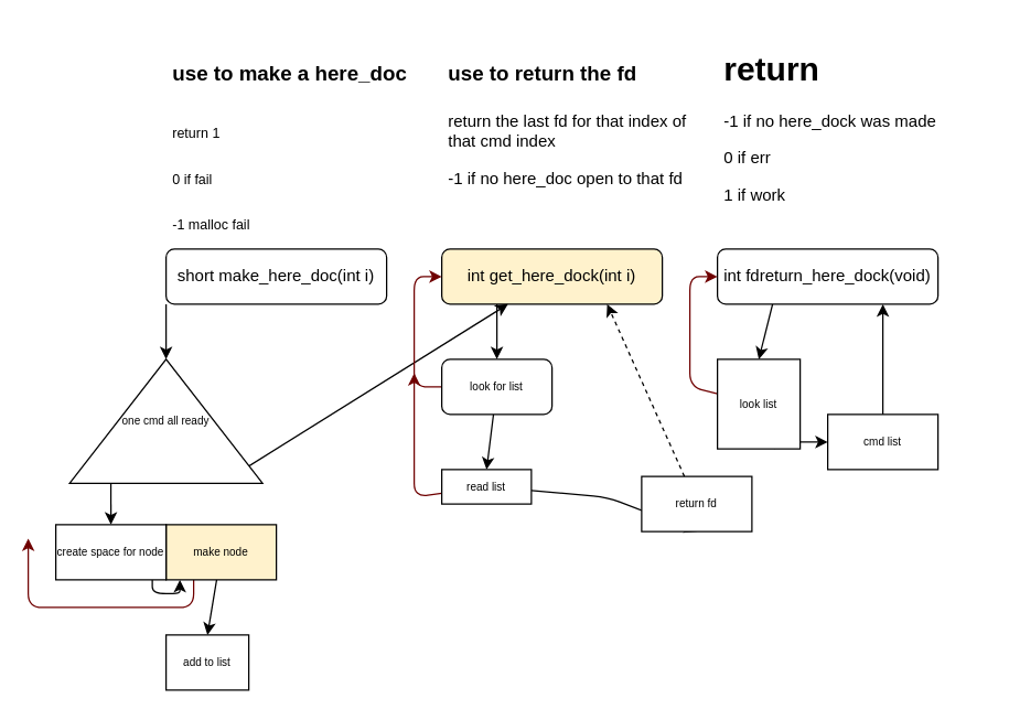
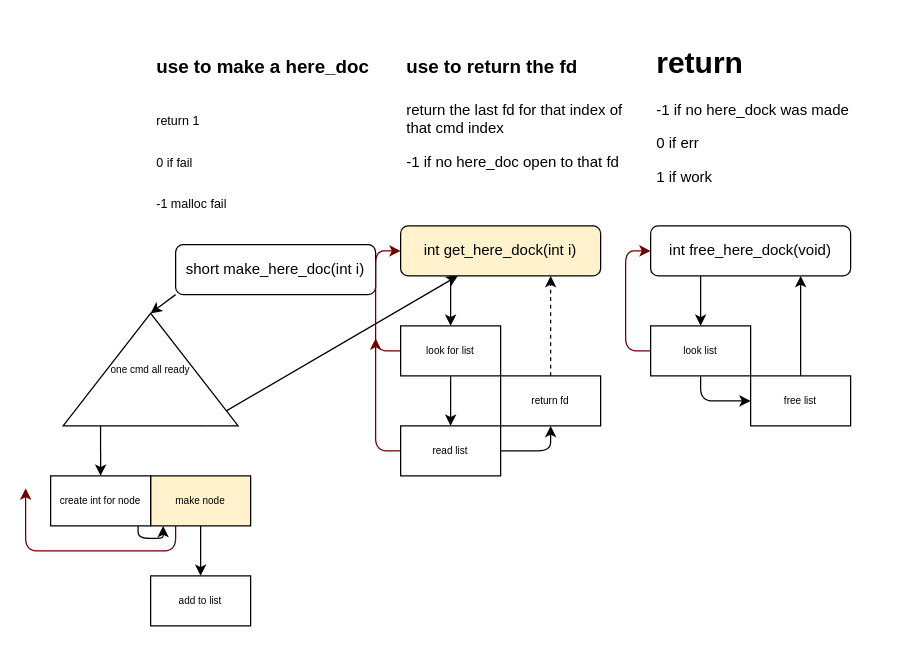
  <mxCell id="0" />
  <mxCell id="1" parent="0" />
  <mxCell id="2" style="edgeStyle=none;html=1;exitX=0;exitY=1;exitDx=0;exitDy=0;entryX=0;entryY=0.5;entryDx=0;entryDy=0;fontSize=8;" parent="1" source="3" target="13" edge="1"><mxGeometry relative="1" as="geometry" /></mxCell>
- <mxCell id="3" value="short make_here_doc(int i)" style="rounded=1;whiteSpace=wrap;html=1;" parent="1" vertex="1"><mxGeometry x="120" y="180" width="160" height="40" as="geometry" /></mxCell>
+ <mxCell id="3" value="short make_here_doc(int i)" style="rounded=1;whiteSpace=wrap;html=1;" parent="1" vertex="1"><mxGeometry x="140" y="195" width="160" height="40" as="geometry" /></mxCell>
  <mxCell id="4" style="edgeStyle=none;html=1;exitX=0.25;exitY=1;exitDx=0;exitDy=0;entryX=0.5;entryY=0;entryDx=0;entryDy=0;fontSize=8;" parent="1" source="5" target="22" edge="1"><mxGeometry relative="1" as="geometry" /></mxCell>
  <mxCell id="5" value="int get_here_dock(int i)" style="rounded=1;whiteSpace=wrap;html=1;fillColor=#fff2cc;" parent="1" vertex="1"><mxGeometry x="320" y="180" width="160" height="40" as="geometry" /></mxCell>
  <mxCell id="6" style="edgeStyle=none;html=1;exitX=0.25;exitY=1;exitDx=0;exitDy=0;entryX=0.5;entryY=0;entryDx=0;entryDy=0;fontSize=8;" parent="1" source="7" target="30" edge="1"><mxGeometry relative="1" as="geometry" /></mxCell>
- <mxCell id="7" value="int fdreturn_here_dock(void)" style="rounded=1;whiteSpace=wrap;html=1;" parent="1" vertex="1"><mxGeometry x="520" y="180" width="160" height="40" as="geometry" /></mxCell>
+ <mxCell id="7" value="int free_here_dock(void)" style="rounded=1;whiteSpace=wrap;html=1;" parent="1" vertex="1"><mxGeometry x="520" y="180" width="160" height="40" as="geometry" /></mxCell>
  <mxCell id="8" value="&lt;h1&gt;return&lt;/h1&gt;&lt;p&gt;-1 if no here_dock was made&lt;/p&gt;&lt;p&gt;0 if err&lt;/p&gt;&lt;p&gt;1 if work&lt;/p&gt;" style="text;html=1;strokeColor=none;fillColor=none;spacing=5;spacingTop=-20;whiteSpace=wrap;overflow=hidden;rounded=0;" parent="1" vertex="1"><mxGeometry x="520" y="30" width="190" height="120" as="geometry" /></mxCell>
  <mxCell id="9" value="&lt;h1 style=&quot;&quot;&gt;&lt;font style=&quot;font-size: 15px;&quot;&gt;use to return the fd&lt;/font&gt;&lt;/h1&gt;&lt;p&gt;return the last fd for that index of that cmd index&lt;/p&gt;&lt;p&gt;-1 if no here_doc open to that fd&lt;/p&gt;" style="text;html=1;strokeColor=none;fillColor=none;spacing=5;spacingTop=-20;whiteSpace=wrap;overflow=hidden;rounded=0;" parent="1" vertex="1"><mxGeometry x="320" y="30" width="190" height="120" as="geometry" /></mxCell>
  <mxCell id="10" value="&lt;h1&gt;&lt;font style=&quot;font-size: 15px;&quot;&gt;use to make a here_doc&lt;/font&gt;&lt;/h1&gt;&lt;p style=&quot;&quot;&gt;&lt;font style=&quot;font-size: 10px;&quot;&gt;return 1&lt;/font&gt;&lt;/p&gt;&lt;p style=&quot;&quot;&gt;&lt;font style=&quot;font-size: 10px;&quot;&gt;0 if fail&lt;/font&gt;&lt;/p&gt;&lt;p style=&quot;&quot;&gt;&lt;font style=&quot;font-size: 10px;&quot;&gt;-1 malloc fail&lt;/font&gt;&lt;/p&gt;" style="text;html=1;strokeColor=none;fillColor=none;spacing=5;spacingTop=-20;whiteSpace=wrap;overflow=hidden;rounded=0;fontSize=15;" parent="1" vertex="1"><mxGeometry x="120" y="20" width="190" height="160" as="geometry" /></mxCell>
  <mxCell id="11" style="edgeStyle=none;html=1;fontSize=8;exitX=0;exitY=0.786;exitDx=0;exitDy=0;exitPerimeter=0;" parent="1" source="13" target="5" edge="1"><mxGeometry relative="1" as="geometry"><mxPoint x="160" y="360" as="sourcePoint" /></mxGeometry></mxCell>
  <mxCell id="12" style="edgeStyle=none;html=1;entryX=0.5;entryY=0;entryDx=0;entryDy=0;fontSize=8;exitX=0;exitY=0.214;exitDx=0;exitDy=0;exitPerimeter=0;" parent="1" source="13" target="17" edge="1"><mxGeometry relative="1" as="geometry"><mxPoint x="80" y="360" as="sourcePoint" /></mxGeometry></mxCell>
- <mxCell id="13" value="&lt;p style=&quot;line-height: 0%;&quot;&gt;&lt;font style=&quot;font-size: 8px;&quot;&gt;one cmd all ready&lt;/font&gt;&lt;/p&gt;" style="triangle;whiteSpace=wrap;html=1;fontSize=10;flipH=1;flipV=1;direction=south;" parent="1" vertex="1"><mxGeometry x="50" y="260" width="140" height="90" as="geometry" /></mxCell>
+ <mxCell id="13" value="&lt;p style=&quot;line-height: 0%;&quot;&gt;&lt;font style=&quot;font-size: 8px;&quot;&gt;one cmd all ready&lt;/font&gt;&lt;/p&gt;" style="triangle;whiteSpace=wrap;html=1;fontSize=10;flipH=1;flipV=1;direction=south;" parent="1" vertex="1"><mxGeometry x="50" y="250" width="140" height="90" as="geometry" /></mxCell>
  <mxCell id="14" style="edgeStyle=none;html=1;fontSize=8;exitX=0.25;exitY=1;exitDx=0;exitDy=0;fillColor=#a20025;strokeColor=#6F0000;" parent="1" source="16" edge="1"><mxGeometry relative="1" as="geometry"><mxPoint x="20" y="390" as="targetPoint" /><Array as="points"><mxPoint x="140" y="440" /><mxPoint x="20" y="440" /></Array></mxGeometry></mxCell>
  <mxCell id="15" style="edgeStyle=none;html=1;entryX=0.5;entryY=0;entryDx=0;entryDy=0;fontSize=8;" parent="1" source="16" target="19" edge="1"><mxGeometry relative="1" as="geometry" /></mxCell>
  <mxCell id="16" value="make node" style="rounded=0;whiteSpace=wrap;html=1;fontSize=8;fillColor=#fff2cc;" parent="1" vertex="1"><mxGeometry x="120" y="380" width="80" height="40" as="geometry" /></mxCell>
- <mxCell id="17" value="create space for node" style="rounded=0;whiteSpace=wrap;html=1;fontSize=8;" parent="1" vertex="1"><mxGeometry y="380" width="80" height="40" as="geometry" x="40" /></mxCell>
+ <mxCell id="17" value="create int for node" style="rounded=0;whiteSpace=wrap;html=1;fontSize=8;" parent="1" vertex="1"><mxGeometry y="380" width="80" height="40" as="geometry" x="40" /></mxCell>
  <mxCell id="18" value="" style="endArrow=classic;html=1;fontSize=8;exitX=0.875;exitY=1;exitDx=0;exitDy=0;exitPerimeter=0;entryX=0.125;entryY=1;entryDx=0;entryDy=0;entryPerimeter=0;" parent="1" source="17" target="16" edge="1"><mxGeometry width="50" height="50" relative="1" as="geometry"><mxPoint x="90" y="480" as="sourcePoint" /><mxPoint x="140" y="430" as="targetPoint" /><Array as="points"><mxPoint x="110" y="430" /><mxPoint x="130" y="430" /></Array></mxGeometry></mxCell>
- <mxCell id="19" value="add to list" style="rounded=0;whiteSpace=wrap;html=1;fontSize=8;" parent="1" vertex="1"><mxGeometry x="120" y="460" width="60" height="40" as="geometry" /></mxCell>
+ <mxCell id="19" value="add to list" style="rounded=0;whiteSpace=wrap;html=1;fontSize=8;" parent="1" vertex="1"><mxGeometry x="120" y="460" width="80" height="40" as="geometry" /></mxCell>
  <mxCell id="20" style="edgeStyle=none;html=1;exitX=0;exitY=0.5;exitDx=0;exitDy=0;fontSize=8;entryX=0;entryY=0.5;entryDx=0;entryDy=0;fillColor=#a20025;strokeColor=#6F0000;" parent="1" source="22" target="5" edge="1"><mxGeometry relative="1" as="geometry"><mxPoint x="300" y="220" as="targetPoint" /><Array as="points"><mxPoint x="300" y="280" /><mxPoint x="300" y="200" /></Array></mxGeometry></mxCell>
  <mxCell id="21" style="edgeStyle=none;html=1;entryX=0.5;entryY=0;entryDx=0;entryDy=0;fontSize=8;" parent="1" source="22" target="25" edge="1"><mxGeometry relative="1" as="geometry" /></mxCell>
- <mxCell id="22" value="look for list" style="whiteSpace=wrap;html=1;fontSize=8;rounded=1;" parent="1" vertex="1"><mxGeometry x="320" y="260" width="80" height="40" as="geometry" /></mxCell>
+ <mxCell id="22" value="look for list" style="rounded=0;whiteSpace=wrap;html=1;fontSize=8;" parent="1" vertex="1"><mxGeometry x="320" y="260" width="80" height="40" as="geometry" /></mxCell>
  <mxCell id="23" style="edgeStyle=none;html=1;entryX=0.5;entryY=1;entryDx=0;entryDy=0;fontSize=8;" parent="1" source="25" target="27" edge="1"><mxGeometry relative="1" as="geometry"><Array as="points"><mxPoint x="440" y="360" /></Array></mxGeometry></mxCell>
  <mxCell id="24" style="edgeStyle=none;html=1;fontSize=8;fillColor=#a20025;strokeColor=#6F0000;" parent="1" source="25" edge="1"><mxGeometry relative="1" as="geometry"><mxPoint x="300" y="270" as="targetPoint" /><Array as="points"><mxPoint x="300" y="360" /></Array></mxGeometry></mxCell>
- <mxCell id="25" value="read list" style="rounded=0;whiteSpace=wrap;html=1;fontSize=8;" parent="1" vertex="1"><mxGeometry x="320" y="340" width="65" height="25" as="geometry" /></mxCell>
+ <mxCell id="25" value="read list" style="rounded=0;whiteSpace=wrap;html=1;fontSize=8;" parent="1" vertex="1"><mxGeometry x="320" y="340" width="80" height="40" as="geometry" /></mxCell>
  <mxCell id="26" style="edgeStyle=none;html=1;entryX=0.75;entryY=1;entryDx=0;entryDy=0;fontSize=8;dashed=1;" parent="1" source="27" target="5" edge="1"><mxGeometry relative="1" as="geometry" /></mxCell>
- <mxCell id="27" value="return fd" style="rounded=0;whiteSpace=wrap;html=1;fontSize=8;" parent="1" vertex="1"><mxGeometry x="465" y="345" width="80" height="40" as="geometry" /></mxCell>
+ <mxCell id="27" value="return fd" style="rounded=0;whiteSpace=wrap;html=1;fontSize=8;" parent="1" vertex="1"><mxGeometry x="400" y="300" width="80" height="40" as="geometry" /></mxCell>
  <mxCell id="28" style="edgeStyle=none;html=1;entryX=0;entryY=0.5;entryDx=0;entryDy=0;fontSize=8;fillColor=#a20025;strokeColor=#6F0000;" parent="1" source="30" target="7" edge="1"><mxGeometry relative="1" as="geometry"><Array as="points"><mxPoint x="500" y="280" /><mxPoint x="500" y="200" /></Array></mxGeometry></mxCell>
  <mxCell id="29" style="edgeStyle=none;html=1;entryX=0;entryY=0.5;entryDx=0;entryDy=0;fontSize=8;" parent="1" source="30" target="32" edge="1"><mxGeometry relative="1" as="geometry"><Array as="points"><mxPoint x="560" y="320" /></Array></mxGeometry></mxCell>
- <mxCell id="30" value="look list" style="rounded=0;whiteSpace=wrap;html=1;fontSize=8;" parent="1" vertex="1"><mxGeometry x="520" y="260" width="60" height="65" as="geometry" /></mxCell>
+ <mxCell id="30" value="look list" style="rounded=0;whiteSpace=wrap;html=1;fontSize=8;" parent="1" vertex="1"><mxGeometry x="520" y="260" width="80" height="40" as="geometry" /></mxCell>
  <mxCell id="31" style="edgeStyle=none;html=1;entryX=0.75;entryY=1;entryDx=0;entryDy=0;fontSize=8;" parent="1" source="32" target="7" edge="1"><mxGeometry relative="1" as="geometry" /></mxCell>
- <mxCell id="32" value="cmd list" style="rounded=0;whiteSpace=wrap;html=1;fontSize=8;" parent="1" vertex="1"><mxGeometry x="600" y="300" width="80" height="40" as="geometry" /></mxCell>
+ <mxCell id="32" value="free list" style="rounded=0;whiteSpace=wrap;html=1;fontSize=8;" parent="1" vertex="1"><mxGeometry x="600" y="300" width="80" height="40" as="geometry" /></mxCell>
